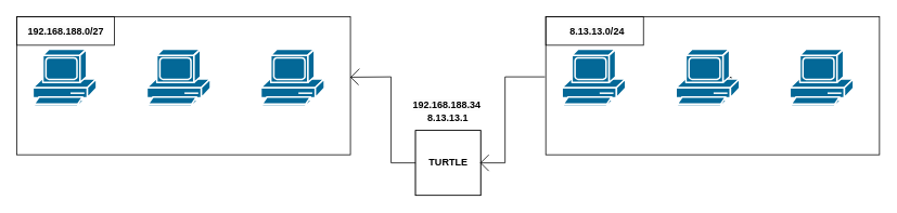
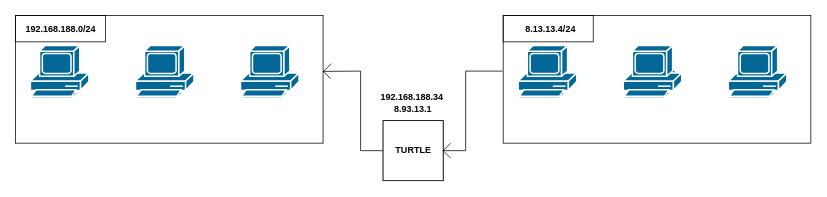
  <mxCell id="0" />
  <mxCell id="1" parent="0" />
  <mxCell id="2" value="" style="whiteSpace=wrap;html=1;" vertex="1" parent="1"><mxGeometry x="20" y="20" width="120" height="35" as="geometry" /></mxCell>
  <mxCell id="3" value="" style="whiteSpace=wrap;html=1;aspect=fixed;" vertex="1" parent="1"><mxGeometry x="510" y="160" width="80" height="80" as="geometry" /></mxCell>
  <mxCell id="4" value="&lt;b&gt;TURTLE&lt;/b&gt;" style="text;html=1;align=center;verticalAlign=middle;resizable=0;points=[];autosize=1;strokeColor=none;fillColor=none;" vertex="1" parent="1"><mxGeometry x="515" y="185" width="70" height="30" as="geometry" /></mxCell>
  <mxCell id="5" value="" style="whiteSpace=wrap;html=1;aspect=fixed;" vertex="1" parent="1"><mxGeometry x="510" y="160" width="80" height="80" as="geometry" /></mxCell>
  <mxCell id="6" value="&lt;b&gt;TURTLE&lt;/b&gt;" style="text;html=1;align=center;verticalAlign=middle;resizable=0;points=[];autosize=1;strokeColor=none;fillColor=none;" vertex="1" parent="1"><mxGeometry x="515" y="185" width="70" height="30" as="geometry" /></mxCell>
  <mxCell id="7" value="&lt;br&gt;" style="whiteSpace=wrap;html=1;fillColor=none;" vertex="1" parent="1"><mxGeometry x="20" y="20" width="410" height="170" as="geometry" /></mxCell>
  <mxCell id="8" value="" style="shape=mxgraph.cisco.computers_and_peripherals.pc;sketch=0;html=1;pointerEvents=1;dashed=0;fillColor=#036897;strokeColor=#ffffff;strokeWidth=2;verticalLabelPosition=bottom;verticalAlign=top;align=center;outlineConnect=0;" vertex="1" parent="1"><mxGeometry x="40" y="60" width="78" height="70" as="geometry" /></mxCell>
  <mxCell id="9" value="" style="shape=mxgraph.cisco.computers_and_peripherals.pc;sketch=0;html=1;pointerEvents=1;dashed=0;fillColor=#036897;strokeColor=#ffffff;strokeWidth=2;verticalLabelPosition=bottom;verticalAlign=top;align=center;outlineConnect=0;" vertex="1" parent="1"><mxGeometry x="320" y="60" width="78" height="70" as="geometry" /></mxCell>
  <mxCell id="10" value="" style="shape=mxgraph.cisco.computers_and_peripherals.pc;sketch=0;html=1;pointerEvents=1;dashed=0;fillColor=#036897;strokeColor=#ffffff;strokeWidth=2;verticalLabelPosition=bottom;verticalAlign=top;align=center;outlineConnect=0;" vertex="1" parent="1"><mxGeometry x="180" y="60" width="78" height="70" as="geometry" /></mxCell>
  <mxCell id="11" value="" style="whiteSpace=wrap;html=1;" vertex="1" parent="1"><mxGeometry x="670" y="20" width="120" height="35" as="geometry" /></mxCell>
  <mxCell id="12" value="&#10;&lt;b style=&quot;border-color: var(--border-color); color: rgb(0, 0, 0); font-family: Helvetica; font-size: 12px; font-style: normal; font-variant-ligatures: normal; font-variant-caps: normal; letter-spacing: normal; orphans: 2; text-indent: 0px; text-transform: none; widows: 2; word-spacing: 0px; -webkit-text-stroke-width: 0px; text-decoration-thickness: initial; text-decoration-style: initial; text-decoration-color: initial; text-align: center; background-color: rgb(251, 251, 251);&quot;&gt;8.13.13.0&lt;/b&gt;&#10;&#10;" style="whiteSpace=wrap;html=1;fillColor=none;" vertex="1" parent="1"><mxGeometry x="670" y="20" width="410" height="170" as="geometry" /></mxCell>
  <mxCell id="13" value="" style="shape=mxgraph.cisco.computers_and_peripherals.pc;sketch=0;html=1;pointerEvents=1;dashed=0;fillColor=#036897;strokeColor=#ffffff;strokeWidth=2;verticalLabelPosition=bottom;verticalAlign=top;align=center;outlineConnect=0;" vertex="1" parent="1"><mxGeometry x="690" y="60" width="78" height="70" as="geometry" /></mxCell>
  <mxCell id="14" value="" style="shape=mxgraph.cisco.computers_and_peripherals.pc;sketch=0;html=1;pointerEvents=1;dashed=0;fillColor=#036897;strokeColor=#ffffff;strokeWidth=2;verticalLabelPosition=bottom;verticalAlign=top;align=center;outlineConnect=0;" vertex="1" parent="1"><mxGeometry x="970" y="60" width="78" height="70" as="geometry" /></mxCell>
  <mxCell id="15" value="" style="shape=mxgraph.cisco.computers_and_peripherals.pc;sketch=0;html=1;pointerEvents=1;dashed=0;fillColor=#036897;strokeColor=#ffffff;strokeWidth=2;verticalLabelPosition=bottom;verticalAlign=top;align=center;outlineConnect=0;" vertex="1" parent="1"><mxGeometry x="830" y="60" width="78" height="70" as="geometry" /></mxCell>
  <mxCell id="16" value="" style="endArrow=none;html=1;rounded=0;entryX=0;entryY=0.5;entryDx=0;entryDy=0;" edge="1" parent="1" target="5"><mxGeometry width="50" height="50" relative="1" as="geometry"><mxPoint x="430" y="94.38" as="sourcePoint" /><mxPoint x="580" y="94.38" as="targetPoint" /><Array as="points"><mxPoint x="480" y="94" /><mxPoint x="480" y="200" /></Array></mxGeometry></mxCell>
  <mxCell id="17" value="" style="endArrow=none;html=1;rounded=0;exitX=1;exitY=0.5;exitDx=0;exitDy=0;" edge="1" parent="1" source="5"><mxGeometry width="50" height="50" relative="1" as="geometry"><mxPoint x="619" y="94" as="sourcePoint" /><mxPoint x="669" y="94" as="targetPoint" /><Array as="points"><mxPoint x="620" y="200" /><mxPoint x="620" y="94" /></Array></mxGeometry></mxCell>
- <mxCell id="18" value="&lt;b style=&quot;border-color: var(--border-color); color: rgb(0, 0, 0); font-family: Helvetica; font-size: 12px; font-style: normal; font-variant-ligatures: normal; font-variant-caps: normal; letter-spacing: normal; orphans: 2; text-indent: 0px; text-transform: none; widows: 2; word-spacing: 0px; -webkit-text-stroke-width: 0px; text-decoration-thickness: initial; text-decoration-style: initial; text-decoration-color: initial; text-align: center; background-color: rgb(251, 251, 251);&quot;&gt;192.168.188.0/27&lt;/b&gt;" style="text;whiteSpace=wrap;html=1;" vertex="1" parent="1"><mxGeometry x="32" y="24" width="110" height="40" as="geometry" /></mxCell>
- <mxCell id="19" value="&lt;b style=&quot;border-color: var(--border-color); color: rgb(0, 0, 0); font-family: Helvetica; font-size: 12px; font-style: normal; font-variant-ligatures: normal; font-variant-caps: normal; letter-spacing: normal; orphans: 2; text-indent: 0px; text-transform: none; widows: 2; word-spacing: 0px; -webkit-text-stroke-width: 0px; text-decoration-thickness: initial; text-decoration-style: initial; text-decoration-color: initial; text-align: center; background-color: rgb(251, 251, 251);&quot;&gt;8.13.13.0/24&lt;/b&gt;" style="text;whiteSpace=wrap;html=1;" vertex="1" parent="1"><mxGeometry x="698" y="24" width="80" height="40" as="geometry" /></mxCell>
- <mxCell id="20" value="&lt;b style=&quot;border-color: var(--border-color); text-align: center;&quot;&gt;8.13.13.1&lt;/b&gt;" style="text;whiteSpace=wrap;html=1;" vertex="1" parent="1"><mxGeometry x="523" y="131" width="80" height="40" as="geometry" /></mxCell>
+ <mxCell id="18" value="&lt;b style=&quot;border-color: var(--border-color); color: rgb(0, 0, 0); font-family: Helvetica; font-size: 12px; font-style: normal; font-variant-ligatures: normal; font-variant-caps: normal; letter-spacing: normal; orphans: 2; text-indent: 0px; text-transform: none; widows: 2; word-spacing: 0px; -webkit-text-stroke-width: 0px; text-decoration-thickness: initial; text-decoration-style: initial; text-decoration-color: initial; text-align: center; background-color: rgb(251, 251, 251);&quot;&gt;192.168.188.0/24&lt;/b&gt;" style="text;whiteSpace=wrap;html=1;" vertex="1" parent="1"><mxGeometry x="32" y="24" width="110" height="40" as="geometry" /></mxCell>
+ <mxCell id="19" value="&lt;b style=&quot;border-color: var(--border-color); color: rgb(0, 0, 0); font-family: Helvetica; font-size: 12px; font-style: normal; font-variant-ligatures: normal; font-variant-caps: normal; letter-spacing: normal; orphans: 2; text-indent: 0px; text-transform: none; widows: 2; word-spacing: 0px; -webkit-text-stroke-width: 0px; text-decoration-thickness: initial; text-decoration-style: initial; text-decoration-color: initial; text-align: center; background-color: rgb(251, 251, 251);&quot;&gt;8.13.13.4/24&lt;/b&gt;" style="text;whiteSpace=wrap;html=1;" vertex="1" parent="1"><mxGeometry x="698" y="24" width="80" height="40" as="geometry" /></mxCell>
+ <mxCell id="20" value="&lt;b style=&quot;border-color: var(--border-color); text-align: center;&quot;&gt;8.93.13.1&lt;/b&gt;" style="text;whiteSpace=wrap;html=1;" vertex="1" parent="1"><mxGeometry x="523" y="131" width="80" height="40" as="geometry" /></mxCell>
  <mxCell id="21" value="" style="endArrow=none;html=1;rounded=0;" edge="1" parent="1"><mxGeometry width="50" height="50" relative="1" as="geometry"><mxPoint x="431" y="94" as="sourcePoint" /><mxPoint x="441" y="84" as="targetPoint" /></mxGeometry></mxCell>
  <mxCell id="22" value="" style="endArrow=none;html=1;rounded=0;endSize=6;jumpSize=6;startSize=6;" edge="1" parent="1"><mxGeometry width="50" height="50" relative="1" as="geometry"><mxPoint x="430" y="94" as="sourcePoint" /><mxPoint x="440" y="104" as="targetPoint" /></mxGeometry></mxCell>
  <mxCell id="23" value="" style="endArrow=none;html=1;rounded=0;endSize=6;jumpSize=6;startSize=6;" edge="1" parent="1"><mxGeometry width="50" height="50" relative="1" as="geometry"><mxPoint x="590" y="200" as="sourcePoint" /><mxPoint x="600" y="210" as="targetPoint" /></mxGeometry></mxCell>
  <mxCell id="24" value="" style="endArrow=none;html=1;rounded=0;" edge="1" parent="1"><mxGeometry width="50" height="50" relative="1" as="geometry"><mxPoint x="590" y="200" as="sourcePoint" /><mxPoint x="600" y="190" as="targetPoint" /></mxGeometry></mxCell>
  <mxCell id="25" value="&lt;b style=&quot;border-color: var(--border-color); color: rgb(0, 0, 0); font-family: Helvetica; font-size: 12px; font-style: normal; font-variant-ligatures: normal; font-variant-caps: normal; letter-spacing: normal; orphans: 2; text-indent: 0px; text-transform: none; widows: 2; word-spacing: 0px; -webkit-text-stroke-width: 0px; text-decoration-thickness: initial; text-decoration-style: initial; text-decoration-color: initial; text-align: center; background-color: rgb(251, 251, 251);&quot;&gt;192.168.188.34&lt;/b&gt;" style="text;whiteSpace=wrap;html=1;" vertex="1" parent="1"><mxGeometry x="505" y="115" width="80" height="40" as="geometry" /></mxCell>
